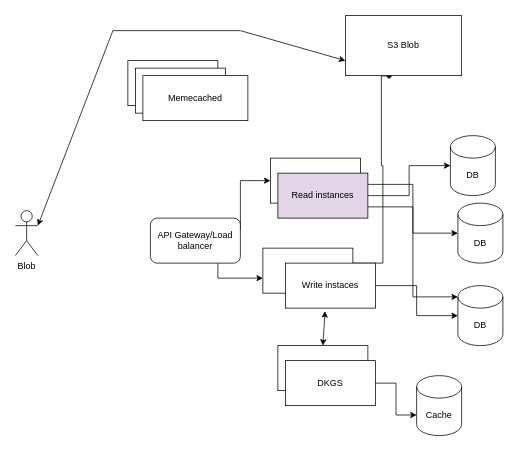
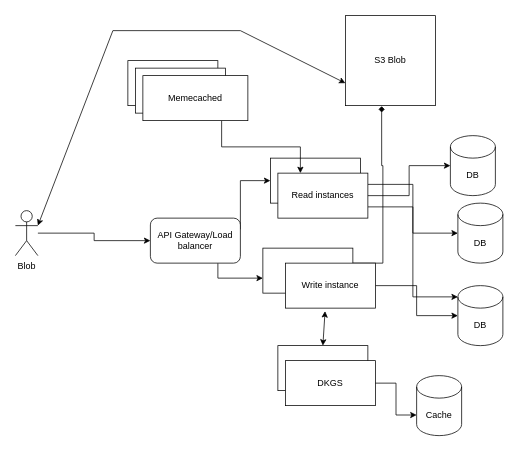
  <mxCell id="0" />
  <mxCell id="1" parent="0" />
+ <mxCell id="2" style="edgeStyle=orthogonalEdgeStyle;rounded=0;orthogonalLoop=1;jettySize=auto;html=1;" edge="1" parent="1" source="3" target="6"><mxGeometry relative="1" as="geometry"><mxPoint x="260" y="310" as="targetPoint" /></mxGeometry></mxCell>
  <mxCell id="3" value="Blob" style="shape=umlActor;verticalLabelPosition=bottom;verticalAlign=top;html=1;outlineConnect=0;" vertex="1" parent="1"><mxGeometry x="20" y="280" width="30" height="60" as="geometry" /></mxCell>
  <mxCell id="4" style="edgeStyle=orthogonalEdgeStyle;rounded=0;orthogonalLoop=1;jettySize=auto;html=1;exitX=1;exitY=0.25;exitDx=0;exitDy=0;" edge="1" parent="1" source="6" target="7"><mxGeometry relative="1" as="geometry"><mxPoint x="420" y="240" as="targetPoint" /><Array as="points"><mxPoint x="320" y="240" /><mxPoint x="381" y="240" /></Array></mxGeometry></mxCell>
  <mxCell id="5" style="edgeStyle=orthogonalEdgeStyle;rounded=0;orthogonalLoop=1;jettySize=auto;html=1;exitX=0.75;exitY=1;exitDx=0;exitDy=0;" edge="1" parent="1" source="6" target="11"><mxGeometry relative="1" as="geometry"><mxPoint x="410" y="360" as="targetPoint" /><Array as="points"><mxPoint x="290" y="370" /><mxPoint x="410" y="370" /></Array></mxGeometry></mxCell>
  <mxCell id="6" value="API Gateway/Load balancer" style="whiteSpace=wrap;html=1;rounded=1;" vertex="1" parent="1"><mxGeometry x="200" y="290" width="120" height="60" as="geometry" /></mxCell>
  <mxCell id="7" value="Read instance" style="rounded=0;whiteSpace=wrap;html=1;" vertex="1" parent="1"><mxGeometry x="360" y="210" width="120" height="60" as="geometry" /></mxCell>
  <mxCell id="8" style="edgeStyle=orthogonalEdgeStyle;rounded=0;orthogonalLoop=1;jettySize=auto;html=1;exitX=1;exitY=0.75;exitDx=0;exitDy=0;" edge="1" parent="1" source="10" target="16"><mxGeometry relative="1" as="geometry" /></mxCell>
  <mxCell id="9" style="edgeStyle=orthogonalEdgeStyle;rounded=0;orthogonalLoop=1;jettySize=auto;html=1;exitX=1;exitY=0.25;exitDx=0;exitDy=0;entryX=0;entryY=0;entryDx=0;entryDy=15;entryPerimeter=0;" edge="1" parent="1" source="10" target="17"><mxGeometry relative="1" as="geometry"><mxPoint x="550" y="410" as="targetPoint" /></mxGeometry></mxCell>
- <mxCell id="10" value="Read instances" style="rounded=0;whiteSpace=wrap;html=1;fillColor=#e1d5e7;" vertex="1" parent="1"><mxGeometry x="370" y="230" width="120" height="60" as="geometry" /></mxCell>
+ <mxCell id="10" value="Read instances" style="rounded=0;whiteSpace=wrap;html=1;" vertex="1" parent="1"><mxGeometry x="370" y="230" width="120" height="60" as="geometry" /></mxCell>
  <mxCell id="11" value="" style="rounded=0;whiteSpace=wrap;html=1;" vertex="1" parent="1"><mxGeometry x="350" y="330" width="120" height="60" as="geometry" /></mxCell>
  <mxCell id="12" style="edgeStyle=orthogonalEdgeStyle;rounded=0;orthogonalLoop=1;jettySize=auto;html=1;exitX=1;exitY=0.5;exitDx=0;exitDy=0;" edge="1" parent="1" source="14" target="17"><mxGeometry relative="1" as="geometry" /></mxCell>
  <mxCell id="13" style="edgeStyle=orthogonalEdgeStyle;rounded=0;orthogonalLoop=1;jettySize=auto;html=1;exitX=0.75;exitY=0;exitDx=0;exitDy=0;entryX=0.403;entryY=1.006;entryDx=0;entryDy=0;entryPerimeter=0;endArrow=diamond;" edge="1" parent="1" source="14" target="27"><mxGeometry relative="1" as="geometry"><mxPoint x="550" y="160" as="targetPoint" /><Array as="points"><mxPoint x="510" y="350" /><mxPoint x="510" y="220" /><mxPoint x="508" y="220" /></Array></mxGeometry></mxCell>
- <mxCell id="14" value="Write instaces" style="rounded=0;whiteSpace=wrap;html=1;" vertex="1" parent="1"><mxGeometry x="380" y="350" width="120" height="60" as="geometry" /></mxCell>
+ <mxCell id="14" value="Write instance" style="rounded=0;whiteSpace=wrap;html=1;" vertex="1" parent="1"><mxGeometry x="380" y="350" width="120" height="60" as="geometry" /></mxCell>
  <mxCell id="15" value="DB" style="shape=cylinder3;whiteSpace=wrap;html=1;boundedLbl=1;backgroundOutline=1;size=15;" vertex="1" parent="1"><mxGeometry x="600" y="180" width="60" height="80" as="geometry" /></mxCell>
  <mxCell id="16" value="DB" style="shape=cylinder3;whiteSpace=wrap;html=1;boundedLbl=1;backgroundOutline=1;size=15;" vertex="1" parent="1"><mxGeometry x="610" y="270" width="60" height="80" as="geometry" /></mxCell>
  <mxCell id="17" value="DB" style="shape=cylinder3;whiteSpace=wrap;html=1;boundedLbl=1;backgroundOutline=1;size=15;" vertex="1" parent="1"><mxGeometry x="610" y="380" width="60" height="80" as="geometry" /></mxCell>
  <mxCell id="18" style="edgeStyle=orthogonalEdgeStyle;rounded=0;orthogonalLoop=1;jettySize=auto;html=1;exitX=1;exitY=0.5;exitDx=0;exitDy=0;entryX=0;entryY=0.5;entryDx=0;entryDy=0;entryPerimeter=0;" edge="1" parent="1" source="10" target="15"><mxGeometry relative="1" as="geometry" /></mxCell>
  <mxCell id="19" value="DKGS&lt;span style=&quot;color: rgba(0, 0, 0, 0); font-family: monospace; font-size: 0px; text-align: start; text-wrap: nowrap;&quot;&gt;%3CmxGraphModel%3E%3Croot%3E%3CmxCell%20id%3D%220%22%2F%3E%3CmxCell%20id%3D%221%22%20parent%3D%220%22%2F%3E%3CmxCell%20id%3D%222%22%20value%3D%22Write%20instaces%22%20style%3D%22rounded%3D0%3BwhiteSpace%3Dwrap%3Bhtml%3D1%3B%22%20vertex%3D%221%22%20parent%3D%221%22%3E%3CmxGeometry%20x%3D%22400%22%20y%3D%22320%22%20width%3D%22120%22%20height%3D%2260%22%20as%3D%22geometry%22%2F%3E%3C%2FmxCell%3E%3C%2Froot%3E%3C%2FmxGraphModel%3E&lt;/span&gt;" style="rounded=0;whiteSpace=wrap;html=1;" vertex="1" parent="1"><mxGeometry x="370" y="460" width="120" height="60" as="geometry" /></mxCell>
  <mxCell id="20" value="DKGS&lt;span style=&quot;color: rgba(0, 0, 0, 0); font-family: monospace; font-size: 0px; text-align: start; text-wrap: nowrap;&quot;&gt;%3CmxGraphModel%3E%3Croot%3E%3CmxCell%20id%3D%220%22%2F%3E%3CmxCell%20id%3D%221%22%20parent%3D%220%22%2F%3E%3CmxCell%20id%3D%222%22%20value%3D%22Write%20instaces%22%20style%3D%22rounded%3D0%3BwhiteSpace%3Dwrap%3Bhtml%3D1%3B%22%20vertex%3D%221%22%20parent%3D%221%22%3E%3CmxGeometry%20x%3D%22400%22%20y%3D%22320%22%20width%3D%22120%22%20height%3D%2260%22%20as%3D%22geometry%22%2F%3E%3C%2FmxCell%3E%3C%2Froot%3E%3C%2FmxGraphModel%3E&lt;/span&gt;" style="rounded=0;whiteSpace=wrap;html=1;" vertex="1" parent="1"><mxGeometry x="380" y="480" width="120" height="60" as="geometry" /></mxCell>
  <mxCell id="21" value="Cache" style="shape=cylinder3;whiteSpace=wrap;html=1;boundedLbl=1;backgroundOutline=1;size=15;" vertex="1" parent="1"><mxGeometry x="555" y="500" width="60" height="80" as="geometry" /></mxCell>
  <mxCell id="22" style="edgeStyle=orthogonalEdgeStyle;rounded=0;orthogonalLoop=1;jettySize=auto;html=1;exitX=1;exitY=0.5;exitDx=0;exitDy=0;entryX=0;entryY=0;entryDx=0;entryDy=52.5;entryPerimeter=0;" edge="1" parent="1" source="20" target="21"><mxGeometry relative="1" as="geometry" /></mxCell>
  <mxCell id="23" value="" style="rounded=0;whiteSpace=wrap;html=1;" vertex="1" parent="1"><mxGeometry x="170" y="80" width="120" height="60" as="geometry" /></mxCell>
  <mxCell id="24" value="" style="rounded=0;whiteSpace=wrap;html=1;" vertex="1" parent="1"><mxGeometry x="180" y="90" width="120" height="60" as="geometry" /></mxCell>
+ <mxCell id="25" style="edgeStyle=orthogonalEdgeStyle;rounded=0;orthogonalLoop=1;jettySize=auto;html=1;exitX=0.75;exitY=1;exitDx=0;exitDy=0;entryX=0.25;entryY=0;entryDx=0;entryDy=0;" edge="1" parent="1" source="26" target="10"><mxGeometry relative="1" as="geometry" /></mxCell>
  <mxCell id="26" value="Memecached" style="rounded=0;whiteSpace=wrap;html=1;" vertex="1" parent="1"><mxGeometry x="190" y="100" width="140" height="60" as="geometry" /></mxCell>
- <mxCell id="27" value="S3 Blob" style="whiteSpace=wrap;html=1;aspect=fixed;" vertex="1" parent="1"><mxGeometry x="460" y="20" width="155" height="80" as="geometry" /></mxCell>
+ <mxCell id="27" value="S3 Blob" style="whiteSpace=wrap;html=1;aspect=fixed;" vertex="1" parent="1"><mxGeometry x="460" y="20" width="120" height="120" as="geometry" /></mxCell>
  <mxCell id="28" value="" style="endArrow=classic;startArrow=classic;html=1;rounded=0;entryX=0;entryY=0.75;entryDx=0;entryDy=0;exitX=1;exitY=0.333;exitDx=0;exitDy=0;exitPerimeter=0;" edge="1" parent="1" source="3" target="27"><mxGeometry width="50" height="50" relative="1" as="geometry"><mxPoint x="140" y="320" as="sourcePoint" /><mxPoint x="190" y="270" as="targetPoint" /><Array as="points"><mxPoint x="150" y="40" /><mxPoint x="320" y="40" /></Array></mxGeometry></mxCell>
  <mxCell id="29" value="" style="endArrow=classic;startArrow=classic;html=1;rounded=0;exitX=0.5;exitY=0;exitDx=0;exitDy=0;entryX=0.441;entryY=1.067;entryDx=0;entryDy=0;entryPerimeter=0;" edge="1" parent="1" source="19" target="14"><mxGeometry width="50" height="50" relative="1" as="geometry"><mxPoint x="380" y="380" as="sourcePoint" /><mxPoint x="430" y="330" as="targetPoint" /><Array as="points" /></mxGeometry></mxCell>
